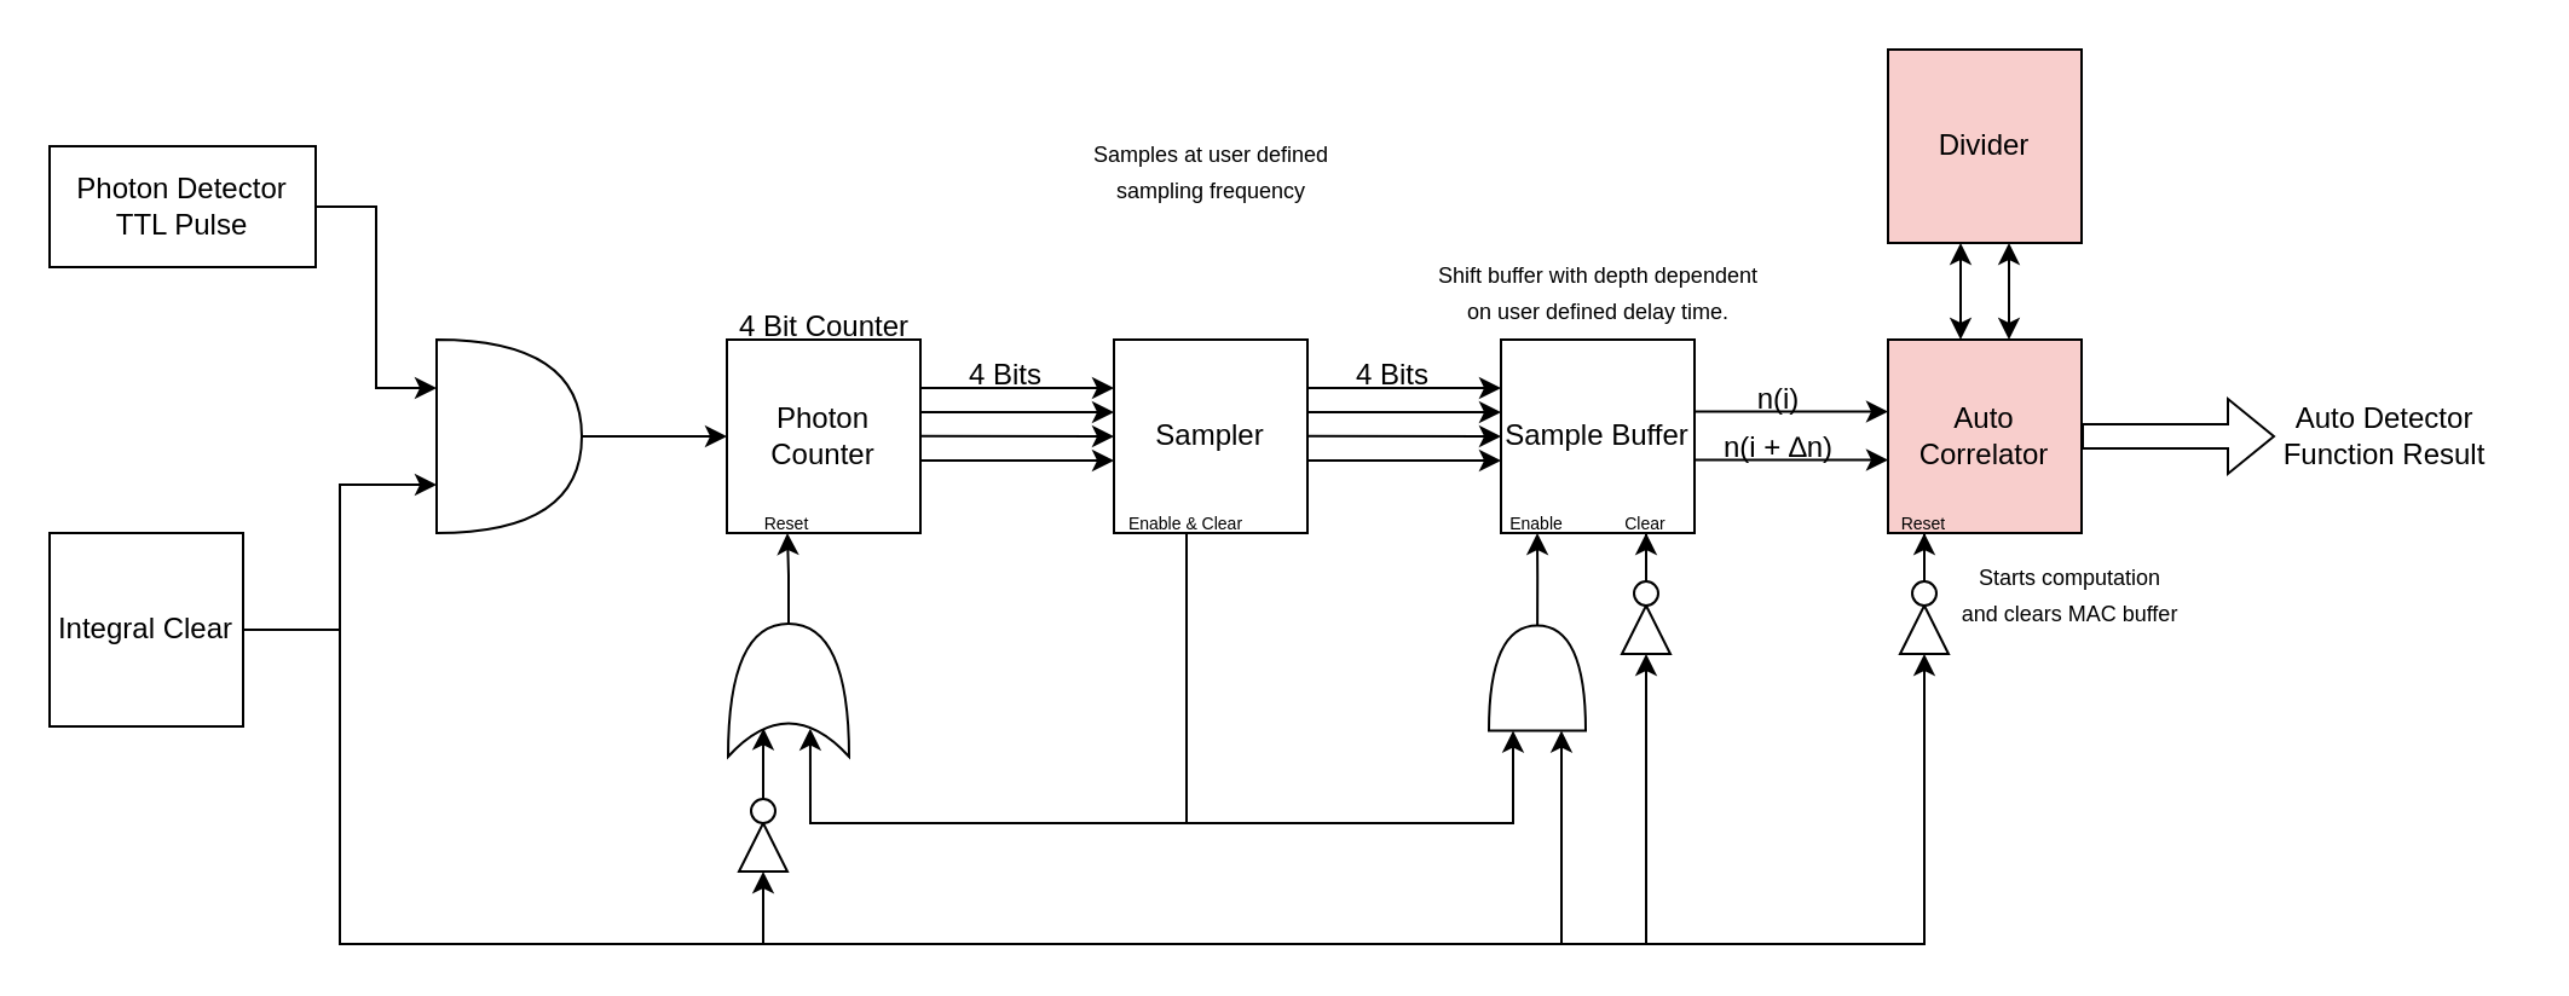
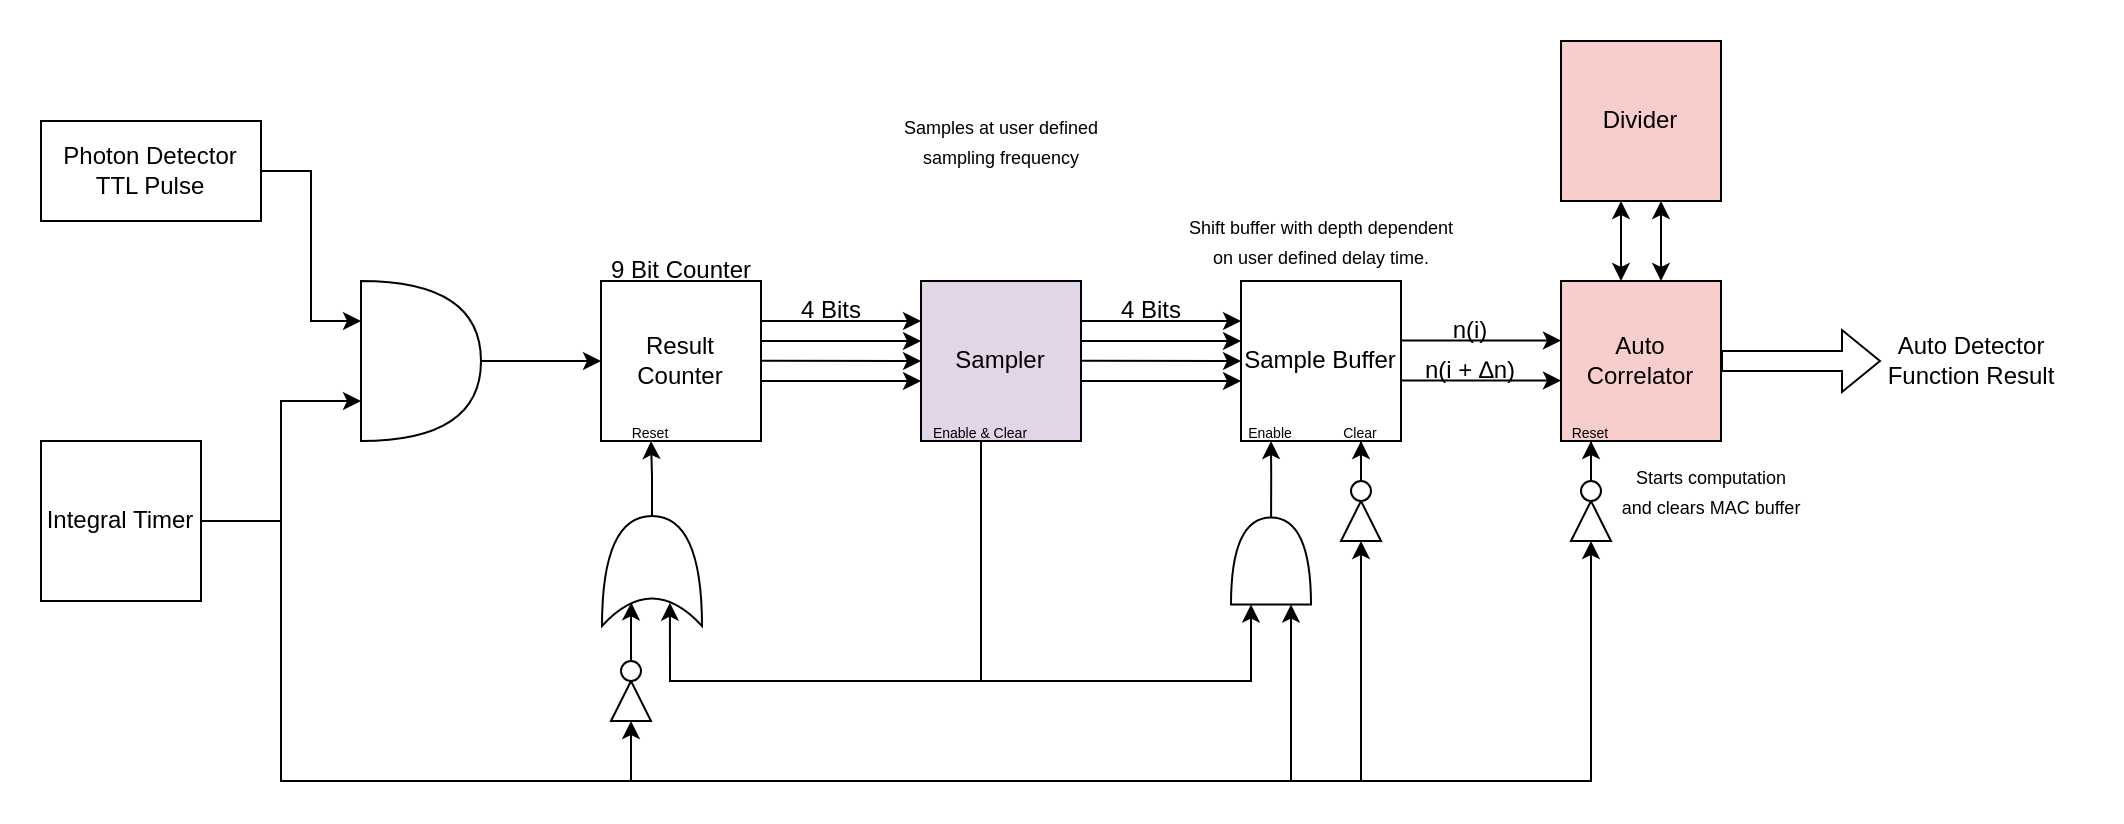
  <mxCell id="0" />
  <mxCell id="1" parent="0" />
  <mxCell id="2" value="Auto Correlator" style="whiteSpace=wrap;html=1;aspect=fixed;fillColor=#f8cecc;" vertex="1" parent="1"><mxGeometry x="780" y="140" width="80" height="80" as="geometry" /></mxCell>
  <mxCell id="3" value="Sample Buffer" style="whiteSpace=wrap;html=1;aspect=fixed;" vertex="1" parent="1"><mxGeometry x="620" y="140" width="80" height="80" as="geometry" /></mxCell>
  <mxCell id="4" value="Divider" style="whiteSpace=wrap;html=1;aspect=fixed;fillColor=#f8cecc;" vertex="1" parent="1"><mxGeometry x="780" y="20" width="80" height="80" as="geometry" /></mxCell>
  <mxCell id="5" style="edgeStyle=orthogonalEdgeStyle;rounded=0;orthogonalLoop=1;jettySize=auto;html=1;entryX=0;entryY=0.5;entryDx=0;entryDy=0;" edge="1" parent="1" target="18"><mxGeometry relative="1" as="geometry"><mxPoint x="110" y="260" as="sourcePoint" /><Array as="points"><mxPoint x="140" y="260" /><mxPoint x="140" y="390" /><mxPoint x="315" y="390" /></Array></mxGeometry></mxCell>
  <mxCell id="6" style="edgeStyle=orthogonalEdgeStyle;rounded=0;orthogonalLoop=1;jettySize=auto;html=1;entryX=0;entryY=0.75;entryDx=0;entryDy=0;entryPerimeter=0;" edge="1" parent="1" source="7" target="37"><mxGeometry relative="1" as="geometry"><mxPoint x="480" y="420" as="targetPoint" /><Array as="points"><mxPoint x="140" y="260" /><mxPoint x="140" y="390" /><mxPoint x="645" y="390" /></Array></mxGeometry></mxCell>
- <mxCell id="7" value="Integral Clear" style="whiteSpace=wrap;html=1;aspect=fixed;" vertex="1" parent="1"><mxGeometry y="220" width="80" height="80" as="geometry" x="20" /></mxCell>
- <mxCell id="8" value="Photon Counter" style="whiteSpace=wrap;html=1;aspect=fixed;" vertex="1" parent="1"><mxGeometry x="300" y="140" width="80" height="80" as="geometry" /></mxCell>
- <mxCell id="9" value="Sampler" style="whiteSpace=wrap;html=1;aspect=fixed;" vertex="1" parent="1"><mxGeometry x="460" y="140" width="80" height="80" as="geometry" /></mxCell>
+ <mxCell id="7" value="Integral Timer" style="whiteSpace=wrap;html=1;aspect=fixed;" vertex="1" parent="1"><mxGeometry y="220" width="80" height="80" as="geometry" x="20" /></mxCell>
+ <mxCell id="8" value="Result Counter" style="whiteSpace=wrap;html=1;aspect=fixed;" vertex="1" parent="1"><mxGeometry x="300" y="140" width="80" height="80" as="geometry" /></mxCell>
+ <mxCell id="9" value="Sampler" style="whiteSpace=wrap;html=1;aspect=fixed;fillColor=#e1d5e7;" vertex="1" parent="1"><mxGeometry x="460" y="140" width="80" height="80" as="geometry" /></mxCell>
  <mxCell id="10" style="edgeStyle=orthogonalEdgeStyle;rounded=0;orthogonalLoop=1;jettySize=auto;html=1;" edge="1" parent="1" source="11" target="8"><mxGeometry relative="1" as="geometry" /></mxCell>
  <mxCell id="11" value="" style="shape=or;whiteSpace=wrap;html=1;" vertex="1" parent="1"><mxGeometry x="180" y="140" width="60" height="80" as="geometry" /></mxCell>
  <mxCell id="12" value="Photon Detector&lt;br&gt;TTL Pulse" style="whiteSpace=wrap;html=1;" vertex="1" parent="1"><mxGeometry x="20" y="60" width="110" height="50" as="geometry" /></mxCell>
  <mxCell id="13" style="edgeStyle=orthogonalEdgeStyle;rounded=0;orthogonalLoop=1;jettySize=auto;html=1;entryX=0;entryY=0.25;entryDx=0;entryDy=0;entryPerimeter=0;" edge="1" parent="1" source="12" target="11"><mxGeometry relative="1" as="geometry" /></mxCell>
  <mxCell id="14" style="edgeStyle=orthogonalEdgeStyle;rounded=0;orthogonalLoop=1;jettySize=auto;html=1;entryX=0;entryY=0.75;entryDx=0;entryDy=0;entryPerimeter=0;" edge="1" parent="1" source="7" target="11"><mxGeometry relative="1" as="geometry" /></mxCell>
  <mxCell id="15" style="edgeStyle=orthogonalEdgeStyle;rounded=0;orthogonalLoop=1;jettySize=auto;html=1;entryX=0.5;entryY=1;entryDx=0;entryDy=0;" edge="1" parent="1" source="16" target="17"><mxGeometry relative="1" as="geometry" /></mxCell>
  <mxCell id="16" value="" style="shape=xor;whiteSpace=wrap;html=1;rotation=-90;" vertex="1" parent="1"><mxGeometry x="298" y="260" width="55" height="50" as="geometry" /></mxCell>
  <mxCell id="17" value="&lt;font style=&quot;font-size: 7px;&quot;&gt;Reset&lt;/font&gt;" style="text;html=1;strokeColor=none;fillColor=none;align=center;verticalAlign=middle;whiteSpace=wrap;rounded=0;" vertex="1" parent="1"><mxGeometry x="315" y="210" width="20" height="10" as="geometry" /></mxCell>
  <mxCell id="18" value="" style="triangle;whiteSpace=wrap;html=1;rotation=-90;" vertex="1" parent="1"><mxGeometry x="305" y="340" width="20" height="20" as="geometry" /></mxCell>
  <mxCell id="19" value="" style="ellipse;whiteSpace=wrap;html=1;aspect=fixed;" vertex="1" parent="1"><mxGeometry x="310" y="330" width="10" height="10" as="geometry" /></mxCell>
  <mxCell id="20" style="edgeStyle=orthogonalEdgeStyle;rounded=0;orthogonalLoop=1;jettySize=auto;html=1;entryX=0.214;entryY=0.293;entryDx=0;entryDy=0;entryPerimeter=0;" edge="1" parent="1" source="19" target="16"><mxGeometry relative="1" as="geometry" /></mxCell>
  <mxCell id="21" value="" style="endArrow=classic;html=1;rounded=0;" edge="1" parent="1"><mxGeometry width="50" height="50" relative="1" as="geometry"><mxPoint x="380" y="160" as="sourcePoint" /><mxPoint x="460" y="160" as="targetPoint" /></mxGeometry></mxCell>
  <mxCell id="22" value="" style="endArrow=classic;html=1;rounded=0;" edge="1" parent="1"><mxGeometry width="50" height="50" relative="1" as="geometry"><mxPoint x="380" y="170" as="sourcePoint" /><mxPoint x="460" y="170" as="targetPoint" /></mxGeometry></mxCell>
  <mxCell id="23" value="" style="endArrow=classic;html=1;rounded=0;" edge="1" parent="1"><mxGeometry width="50" height="50" relative="1" as="geometry"><mxPoint x="380" y="179.87" as="sourcePoint" /><mxPoint x="460" y="180" as="targetPoint" /></mxGeometry></mxCell>
  <mxCell id="24" value="" style="endArrow=classic;html=1;rounded=0;" edge="1" parent="1"><mxGeometry width="50" height="50" relative="1" as="geometry"><mxPoint x="380" y="190" as="sourcePoint" /><mxPoint x="460" y="190" as="targetPoint" /></mxGeometry></mxCell>
  <mxCell id="25" value="4 Bits" style="text;html=1;align=center;verticalAlign=middle;resizable=0;points=[];autosize=1;strokeColor=none;fillColor=none;" vertex="1" parent="1"><mxGeometry x="390" y="140" width="50" height="30" as="geometry" /></mxCell>
- <mxCell id="26" value="4 Bit Counter" style="text;html=1;align=center;verticalAlign=middle;resizable=0;points=[];autosize=1;strokeColor=none;fillColor=none;" vertex="1" parent="1"><mxGeometry x="295" y="120" width="90" height="30" as="geometry" /></mxCell>
+ <mxCell id="26" value="9 Bit Counter" style="text;html=1;align=center;verticalAlign=middle;resizable=0;points=[];autosize=1;strokeColor=none;fillColor=none;" vertex="1" parent="1"><mxGeometry x="295" y="120" width="90" height="30" as="geometry" /></mxCell>
  <mxCell id="27" style="edgeStyle=orthogonalEdgeStyle;rounded=0;orthogonalLoop=1;jettySize=auto;html=1;entryX=0.212;entryY=0.679;entryDx=0;entryDy=0;entryPerimeter=0;" edge="1" parent="1" source="29" target="16"><mxGeometry relative="1" as="geometry"><mxPoint x="490" y="340" as="targetPoint" /><Array as="points"><mxPoint x="490" y="340" /><mxPoint x="335" y="340" /></Array></mxGeometry></mxCell>
  <mxCell id="28" style="edgeStyle=orthogonalEdgeStyle;rounded=0;orthogonalLoop=1;jettySize=auto;html=1;entryX=0;entryY=0.25;entryDx=0;entryDy=0;entryPerimeter=0;" edge="1" parent="1" source="29" target="37"><mxGeometry relative="1" as="geometry"><mxPoint x="570" y="360" as="targetPoint" /><Array as="points"><mxPoint x="490" y="340" /><mxPoint x="625" y="340" /></Array></mxGeometry></mxCell>
  <mxCell id="29" value="&lt;font style=&quot;font-size: 7px;&quot;&gt;Enable &amp;amp; Clear&lt;/font&gt;" style="text;html=1;strokeColor=none;fillColor=none;align=center;verticalAlign=middle;whiteSpace=wrap;rounded=0;" vertex="1" parent="1"><mxGeometry x="460" y="210" width="60" height="10" as="geometry" /></mxCell>
  <mxCell id="30" value="" style="endArrow=classic;html=1;rounded=0;" edge="1" parent="1"><mxGeometry width="50" height="50" relative="1" as="geometry"><mxPoint x="540" y="160" as="sourcePoint" /><mxPoint x="620" y="160" as="targetPoint" /></mxGeometry></mxCell>
  <mxCell id="31" value="" style="endArrow=classic;html=1;rounded=0;" edge="1" parent="1"><mxGeometry width="50" height="50" relative="1" as="geometry"><mxPoint x="540" y="170" as="sourcePoint" /><mxPoint x="620" y="170" as="targetPoint" /></mxGeometry></mxCell>
  <mxCell id="32" value="" style="endArrow=classic;html=1;rounded=0;" edge="1" parent="1"><mxGeometry width="50" height="50" relative="1" as="geometry"><mxPoint x="540" y="179.87" as="sourcePoint" /><mxPoint x="620" y="180" as="targetPoint" /></mxGeometry></mxCell>
  <mxCell id="33" value="" style="endArrow=classic;html=1;rounded=0;" edge="1" parent="1"><mxGeometry width="50" height="50" relative="1" as="geometry"><mxPoint x="540" y="190" as="sourcePoint" /><mxPoint x="620" y="190" as="targetPoint" /></mxGeometry></mxCell>
  <mxCell id="34" value="4 Bits" style="text;html=1;align=center;verticalAlign=middle;resizable=0;points=[];autosize=1;strokeColor=none;fillColor=none;" vertex="1" parent="1"><mxGeometry x="550" y="140" width="50" height="30" as="geometry" /></mxCell>
  <mxCell id="35" value="&lt;font style=&quot;font-size: 7px;&quot;&gt;Enable&lt;/font&gt;" style="text;html=1;strokeColor=none;fillColor=none;align=center;verticalAlign=middle;whiteSpace=wrap;rounded=0;" vertex="1" parent="1"><mxGeometry x="620" y="210" width="30" height="10" as="geometry" /></mxCell>
  <mxCell id="36" style="edgeStyle=orthogonalEdgeStyle;rounded=0;orthogonalLoop=1;jettySize=auto;html=1;entryX=0.5;entryY=1;entryDx=0;entryDy=0;" edge="1" parent="1" source="37" target="35"><mxGeometry relative="1" as="geometry" /></mxCell>
  <mxCell id="37" value="" style="shape=or;whiteSpace=wrap;html=1;rotation=-90;" vertex="1" parent="1"><mxGeometry x="613.25" y="260" width="43.5" height="40" as="geometry" /></mxCell>
  <mxCell id="38" style="edgeStyle=orthogonalEdgeStyle;rounded=0;orthogonalLoop=1;jettySize=auto;html=1;" edge="1" parent="1" target="39"><mxGeometry relative="1" as="geometry"><mxPoint x="640" y="390" as="sourcePoint" /><Array as="points"><mxPoint x="680" y="390" /></Array></mxGeometry></mxCell>
  <mxCell id="39" value="" style="triangle;whiteSpace=wrap;html=1;rotation=-90;" vertex="1" parent="1"><mxGeometry x="670" y="250" width="20" height="20" as="geometry" /></mxCell>
  <mxCell id="40" style="edgeStyle=orthogonalEdgeStyle;rounded=0;orthogonalLoop=1;jettySize=auto;html=1;entryX=0.5;entryY=1;entryDx=0;entryDy=0;" edge="1" parent="1" source="41" target="42"><mxGeometry relative="1" as="geometry" /></mxCell>
  <mxCell id="41" value="" style="ellipse;whiteSpace=wrap;html=1;aspect=fixed;" vertex="1" parent="1"><mxGeometry x="675" y="240" width="10" height="10" as="geometry" /></mxCell>
  <mxCell id="42" value="&lt;font style=&quot;font-size: 7px;&quot;&gt;Clear&lt;/font&gt;" style="text;html=1;strokeColor=none;fillColor=none;align=center;verticalAlign=middle;whiteSpace=wrap;rounded=0;" vertex="1" parent="1"><mxGeometry x="665" y="210" width="30" height="10" as="geometry" /></mxCell>
  <mxCell id="43" value="" style="endArrow=classic;html=1;rounded=0;" edge="1" parent="1"><mxGeometry width="50" height="50" relative="1" as="geometry"><mxPoint x="700" y="169.76" as="sourcePoint" /><mxPoint x="780" y="169.76" as="targetPoint" /></mxGeometry></mxCell>
  <mxCell id="44" value="" style="endArrow=classic;html=1;rounded=0;" edge="1" parent="1"><mxGeometry width="50" height="50" relative="1" as="geometry"><mxPoint x="700" y="189.76" as="sourcePoint" /><mxPoint x="780" y="189.76" as="targetPoint" /></mxGeometry></mxCell>
  <mxCell id="45" value="n(i)" style="text;html=1;strokeColor=none;fillColor=none;align=center;verticalAlign=middle;whiteSpace=wrap;rounded=0;" vertex="1" parent="1"><mxGeometry x="720" y="159.76" width="30" height="10" as="geometry" /></mxCell>
  <mxCell id="46" value="n(i + ∆n)" style="text;html=1;strokeColor=none;fillColor=none;align=center;verticalAlign=middle;whiteSpace=wrap;rounded=0;" vertex="1" parent="1"><mxGeometry x="710" y="179.76" width="50" height="10" as="geometry" /></mxCell>
  <mxCell id="47" value="&lt;font style=&quot;font-size: 7px;&quot;&gt;Reset&lt;/font&gt;" style="text;html=1;strokeColor=none;fillColor=none;align=center;verticalAlign=middle;whiteSpace=wrap;rounded=0;" vertex="1" parent="1"><mxGeometry x="780" y="210" width="30" height="10" as="geometry" /></mxCell>
  <mxCell id="48" style="edgeStyle=orthogonalEdgeStyle;rounded=0;orthogonalLoop=1;jettySize=auto;html=1;" edge="1" parent="1" target="49"><mxGeometry relative="1" as="geometry"><mxPoint x="680" y="390" as="sourcePoint" /><Array as="points"><mxPoint x="795" y="390" /></Array></mxGeometry></mxCell>
  <mxCell id="49" value="" style="triangle;whiteSpace=wrap;html=1;rotation=-90;" vertex="1" parent="1"><mxGeometry x="785" y="250" width="20" height="20" as="geometry" /></mxCell>
  <mxCell id="50" style="edgeStyle=orthogonalEdgeStyle;rounded=0;orthogonalLoop=1;jettySize=auto;html=1;entryX=0.5;entryY=1;entryDx=0;entryDy=0;" edge="1" parent="1" source="51" target="47"><mxGeometry relative="1" as="geometry" /></mxCell>
  <mxCell id="51" value="" style="ellipse;whiteSpace=wrap;html=1;aspect=fixed;" vertex="1" parent="1"><mxGeometry x="790" y="240" width="10" height="10" as="geometry" /></mxCell>
  <mxCell id="52" value="" style="endArrow=classic;startArrow=classic;html=1;rounded=0;exitX=0.25;exitY=0;exitDx=0;exitDy=0;entryX=0.25;entryY=1;entryDx=0;entryDy=0;" edge="1" parent="1"><mxGeometry width="50" height="50" relative="1" as="geometry"><mxPoint x="810" y="140" as="sourcePoint" /><mxPoint x="810" y="100" as="targetPoint" /></mxGeometry></mxCell>
  <mxCell id="53" value="" style="endArrow=classic;startArrow=classic;html=1;rounded=0;exitX=0.25;exitY=0;exitDx=0;exitDy=0;entryX=0.25;entryY=1;entryDx=0;entryDy=0;" edge="1" parent="1"><mxGeometry width="50" height="50" relative="1" as="geometry"><mxPoint x="830" y="140" as="sourcePoint" /><mxPoint x="830" y="100" as="targetPoint" /></mxGeometry></mxCell>
  <mxCell id="54" value="" style="shape=flexArrow;endArrow=classic;html=1;rounded=0;exitX=1;exitY=0.5;exitDx=0;exitDy=0;" edge="1" parent="1" source="2"><mxGeometry width="50" height="50" relative="1" as="geometry"><mxPoint x="890" y="190" as="sourcePoint" /><mxPoint x="940" y="180" as="targetPoint" /></mxGeometry></mxCell>
  <mxCell id="55" value="Auto Detector &lt;br&gt;Function Result" style="text;html=1;align=center;verticalAlign=middle;resizable=0;points=[];autosize=1;strokeColor=none;fillColor=none;" vertex="1" parent="1"><mxGeometry x="930" y="160" width="110" height="40" as="geometry" /></mxCell>
  <mxCell id="56" value="&lt;font style=&quot;font-size: 9px;&quot;&gt;Samples at user defined&lt;br&gt;sampling frequency&lt;br&gt;&lt;/font&gt;" style="text;html=1;align=center;verticalAlign=middle;resizable=0;points=[];autosize=1;strokeColor=none;fillColor=none;" vertex="1" parent="1"><mxGeometry x="440" y="50" width="120" height="40" as="geometry" /></mxCell>
  <mxCell id="57" value="&lt;font style=&quot;font-size: 9px;&quot;&gt;Shift buffer with depth dependent&lt;br&gt;on user defined delay time.&lt;br&gt;&lt;/font&gt;" style="text;html=1;align=center;verticalAlign=middle;resizable=0;points=[];autosize=1;strokeColor=none;fillColor=none;" vertex="1" parent="1"><mxGeometry x="580" y="100" width="160" height="40" as="geometry" /></mxCell>
  <mxCell id="58" value="&lt;font style=&quot;font-size: 9px;&quot;&gt;Starts computation &lt;br&gt;and clears MAC buffer&lt;br&gt;&lt;/font&gt;" style="text;html=1;align=center;verticalAlign=middle;resizable=0;points=[];autosize=1;strokeColor=none;fillColor=none;" vertex="1" parent="1"><mxGeometry x="800" y="225" width="110" height="40" as="geometry" /></mxCell>
